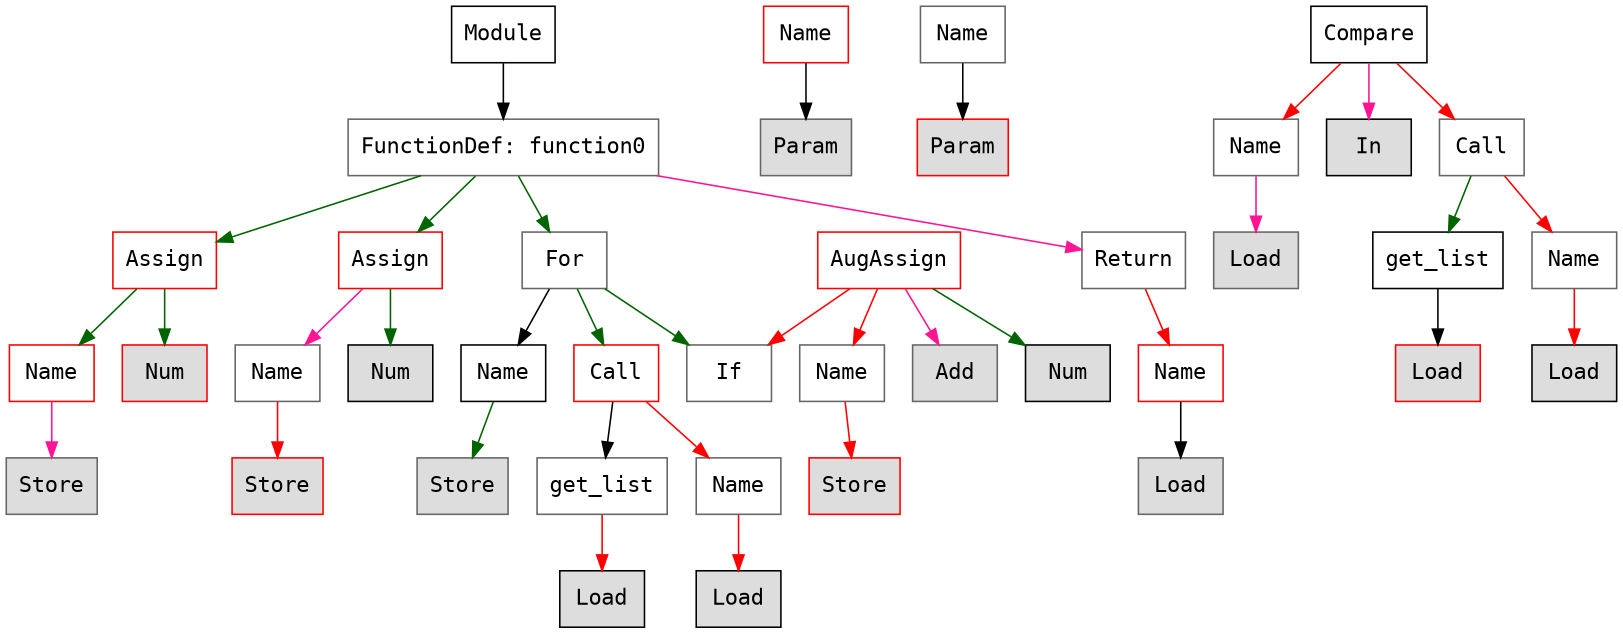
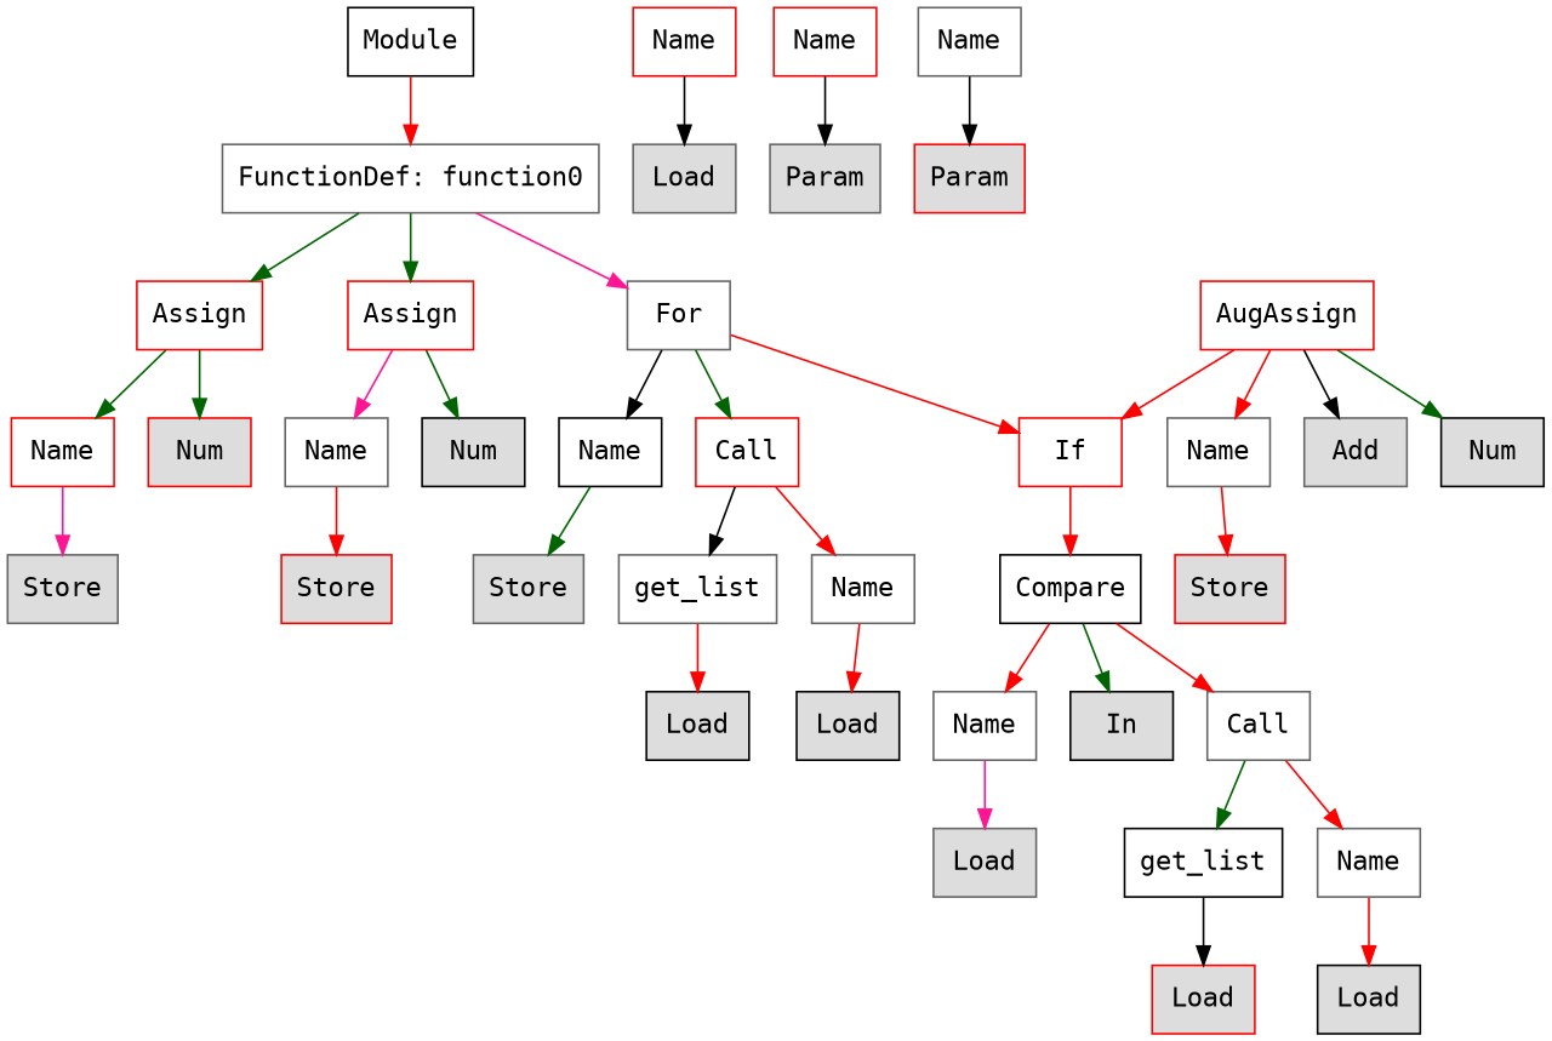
  digraph {
    fontname="DejaVu Sans Mono"
    node [color=gray40 fontname="DejaVu Sans Mono" shape=rect]
    edge [color=red fontname="DejaVu Sans Mono"]
    n1 [color=black label=Module]
    n2 [label="FunctionDef: function0"]
    n3 [color=red label=Assign]
    n4 [color=red label=Assign]
    n5 [label=For]
-   n6 [label=Return]
    n7 [color=red label=Name]
    n8 [color=red fillcolor="#dddddd" label=Num style=filled]
    n9 [label=Name]
    n10 [color=black fillcolor="#dddddd" label=Num style=filled]
    n11 [color=black label=Name]
    n12 [color=red label=Call]
-   n13 [label=If]
+   n13 [color=red label=If]
    n14 [color=red label=Name]
    n15 [color=red label=Name]
    n16 [fillcolor="#dddddd" label=Param style=filled]
    n17 [label=Name]
    n18 [color=red fillcolor="#dddddd" label=Param style=filled]
    n19 [fillcolor="#dddddd" label=Store style=filled]
    n20 [color=red fillcolor="#dddddd" label=Store style=filled]
    n21 [fillcolor="#dddddd" label=Store style=filled]
    n22 [label=get_list]
    n23 [label=Name]
    n24 [color=black label=Compare]
    n25 [fillcolor="#dddddd" label=Load style=filled]
    n26 [color=black fillcolor="#dddddd" label=Load style=filled]
    n27 [color=black fillcolor="#dddddd" label=Load style=filled]
    n28 [label=Name]
    n29 [color=black fillcolor="#dddddd" label=In style=filled]
    n30 [label=Call]
    n31 [color=red label=AugAssign]
    n32 [label=Name]
    n33 [fillcolor="#dddddd" label=Add style=filled]
    n34 [color=black fillcolor="#dddddd" label=Num style=filled]
    n35 [fillcolor="#dddddd" label=Load style=filled]
    n36 [color=black label=get_list]
    n37 [label=Name]
    n38 [color=red fillcolor="#dddddd" label=Store style=filled]
    n39 [color=red fillcolor="#dddddd" label=Load style=filled]
    n40 [color=black fillcolor="#dddddd" label=Load style=filled]
-   n1 -> n2 [color=black]
+   n1 -> n2
    n2 -> n3 [color=darkgreen]
    n2 -> n4 [color=darkgreen]
-   n2 -> n5 [color=darkgreen]
-   n2 -> n6 [color=deeppink]
+   n2 -> n5 [color=deeppink]
    n3 -> n7 [color=darkgreen]
    n3 -> n8 [color=darkgreen]
    n4 -> n9 [color=deeppink]
    n4 -> n10 [color=darkgreen]
    n5 -> n11 [color=black]
    n5 -> n12 [color=darkgreen]
-   n5 -> n13 [color=darkgreen]
-   n6 -> n14
+   n5 -> n13
    n7 -> n19 [color=deeppink]
    n9 -> n20
    n11 -> n21 [color=darkgreen]
    n12 -> n22 [color=black]
    n12 -> n23
+   n13 -> n24
    n14 -> n25 [color=black]
    n15 -> n16 [color=black]
    n17 -> n18 [color=black]
    n22 -> n26
    n23 -> n27
    n24 -> n28
-   n24 -> n29 [color=deeppink]
+   n24 -> n29 [color=darkgreen]
    n24 -> n30
    n28 -> n35 [color=deeppink]
    n30 -> n36 [color=darkgreen]
    n30 -> n37
    n31 -> n13
    n31 -> n32
-   n31 -> n33 [color=deeppink]
+   n31 -> n33 [color=black]
    n31 -> n34 [color=darkgreen]
    n32 -> n38
    n36 -> n39 [color=black]
    n37 -> n40
  }
